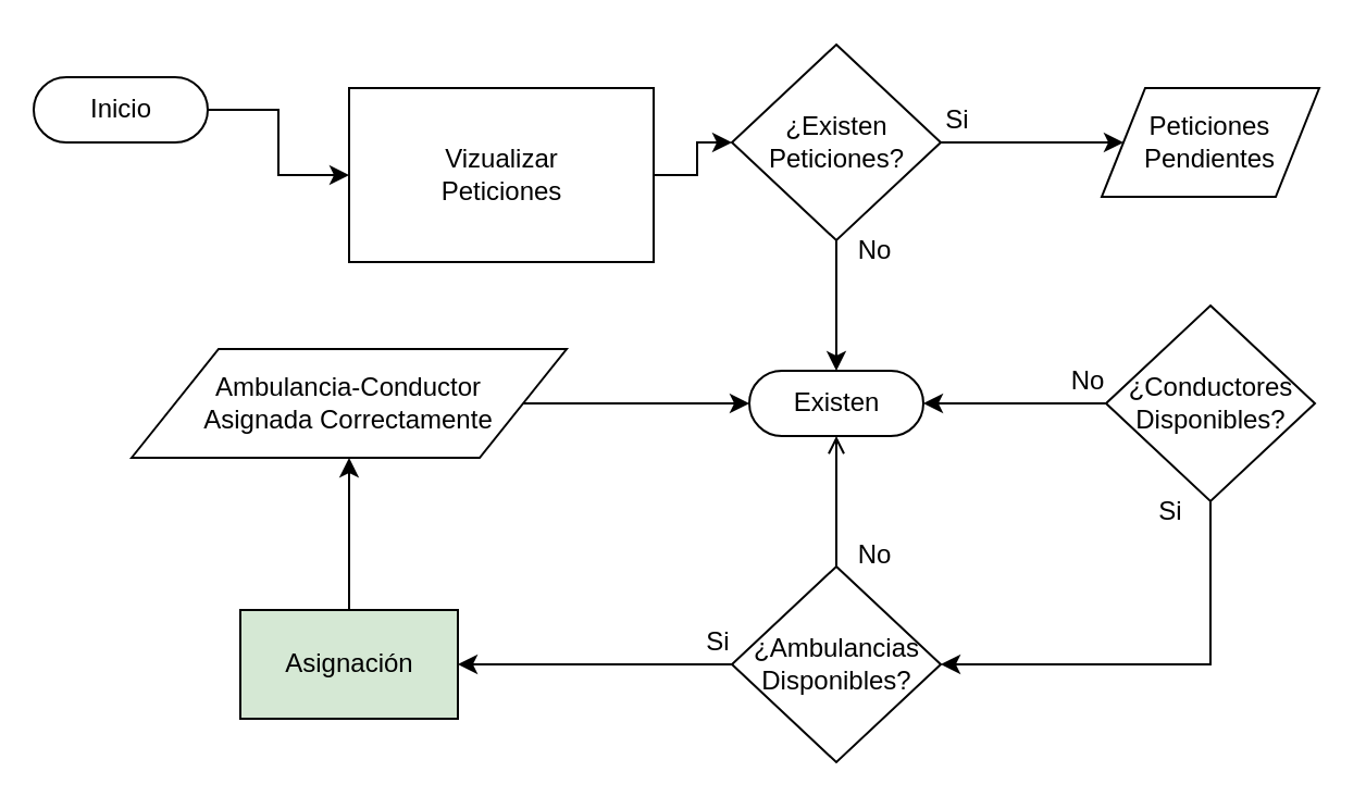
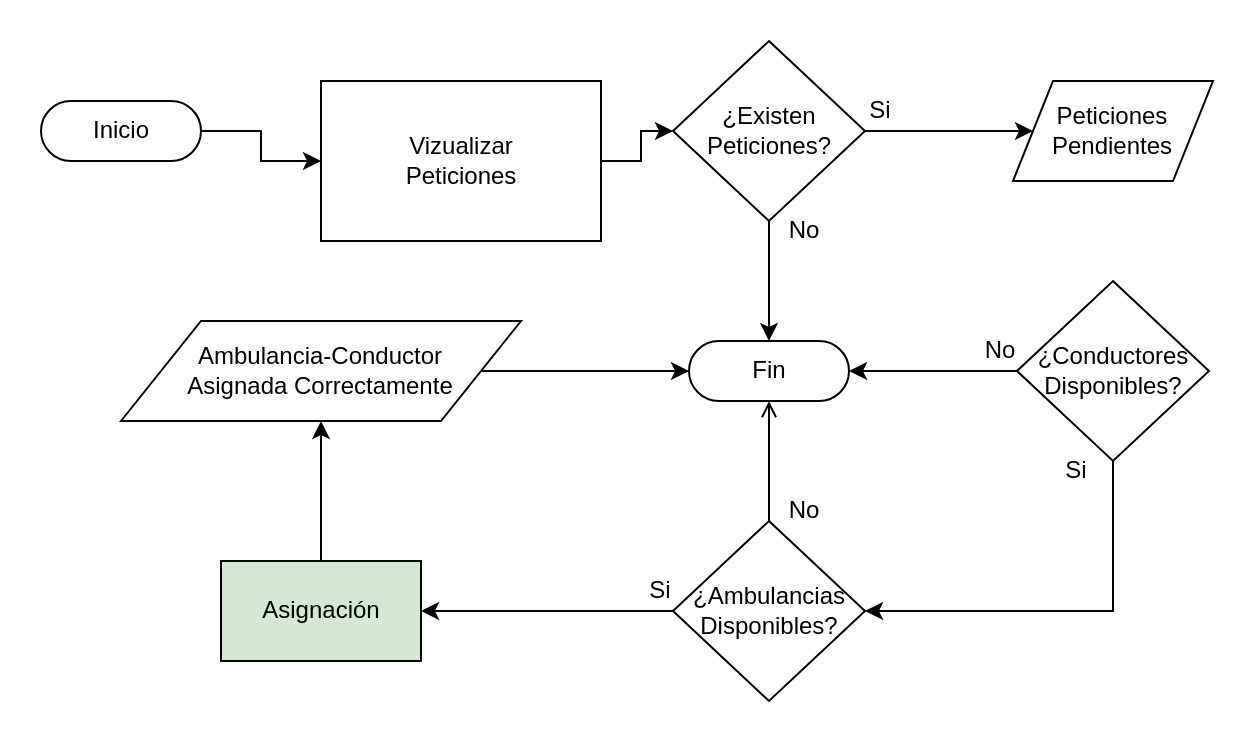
  <mxCell id="0" />
  <mxCell id="1" parent="0" />
  <mxCell id="2" style="edgeStyle=orthogonalEdgeStyle;rounded=0;orthogonalLoop=1;jettySize=auto;html=1;exitX=1;exitY=0.5;exitDx=0;exitDy=0;exitPerimeter=0;entryX=0;entryY=0.5;entryDx=0;entryDy=0;" edge="1" parent="1" source="3" target="12"><mxGeometry relative="1" as="geometry" /></mxCell>
- <mxCell id="3" value="Inicio" style="html=1;dashed=0;whitespace=wrap;shape=mxgraph.dfd.start" vertex="1" parent="1"><mxGeometry x="15" y="35" width="80" height="30" as="geometry" /></mxCell>
+ <mxCell id="3" value="Inicio" style="html=1;dashed=0;whitespace=wrap;shape=mxgraph.dfd.start" vertex="1" parent="1"><mxGeometry x="20" y="50" width="80" height="30" as="geometry" /></mxCell>
  <mxCell id="4" style="edgeStyle=orthogonalEdgeStyle;rounded=0;orthogonalLoop=1;jettySize=auto;html=1;exitX=0;exitY=0.5;exitDx=0;exitDy=0;entryX=1;entryY=0.5;entryDx=0;entryDy=0;entryPerimeter=0;" edge="1" parent="1" source="6" target="7"><mxGeometry relative="1" as="geometry" /></mxCell>
  <mxCell id="5" style="edgeStyle=orthogonalEdgeStyle;rounded=0;orthogonalLoop=1;jettySize=auto;html=1;exitX=0.5;exitY=1;exitDx=0;exitDy=0;entryX=1;entryY=0.5;entryDx=0;entryDy=0;" edge="1" parent="1" source="6" target="10"><mxGeometry relative="1" as="geometry" /></mxCell>
  <mxCell id="6" value="¿Conductores&lt;br&gt;Disponibles?" style="shape=rhombus;html=1;dashed=0;whitespace=wrap;perimeter=rhombusPerimeter;" vertex="1" parent="1"><mxGeometry x="508" y="140" width="96" height="90" as="geometry" /></mxCell>
- <mxCell id="7" value="Existen" style="html=1;dashed=0;whitespace=wrap;shape=mxgraph.dfd.start" vertex="1" parent="1"><mxGeometry x="344" y="170" width="80" height="30" as="geometry" /></mxCell>
+ <mxCell id="7" value="Fin" style="html=1;dashed=0;whitespace=wrap;shape=mxgraph.dfd.start" vertex="1" parent="1"><mxGeometry x="344" y="170" width="80" height="30" as="geometry" /></mxCell>
  <mxCell id="8" style="edgeStyle=orthogonalEdgeStyle;rounded=0;orthogonalLoop=1;jettySize=auto;html=1;exitX=0.5;exitY=0;exitDx=0;exitDy=0;entryX=0.5;entryY=0.5;entryDx=0;entryDy=15;entryPerimeter=0;endArrow=open;" edge="1" parent="1" source="10" target="7"><mxGeometry relative="1" as="geometry" /></mxCell>
  <mxCell id="9" style="edgeStyle=orthogonalEdgeStyle;rounded=0;orthogonalLoop=1;jettySize=auto;html=1;exitX=0;exitY=0.5;exitDx=0;exitDy=0;entryX=1;entryY=0.5;entryDx=0;entryDy=0;" edge="1" parent="1" source="10" target="15"><mxGeometry relative="1" as="geometry" /></mxCell>
  <mxCell id="10" value="¿Ambulancias&lt;br&gt;Disponibles?" style="shape=rhombus;html=1;dashed=0;whitespace=wrap;perimeter=rhombusPerimeter;" vertex="1" parent="1"><mxGeometry x="336" y="260" width="96" height="90" as="geometry" /></mxCell>
  <mxCell id="11" style="edgeStyle=orthogonalEdgeStyle;rounded=0;orthogonalLoop=1;jettySize=auto;html=1;exitX=1;exitY=0.5;exitDx=0;exitDy=0;" edge="1" parent="1" source="12" target="20"><mxGeometry relative="1" as="geometry" /></mxCell>
  <mxCell id="12" value="Vizualizar &lt;br&gt;Peticiones" style="html=1;dashed=0;whitespace=wrap;" vertex="1" parent="1"><mxGeometry x="160" y="40" width="140" height="80" as="geometry" /></mxCell>
  <mxCell id="13" value="Peticiones&lt;br&gt;Pendientes" style="shape=parallelogram;perimeter=parallelogramPerimeter;whiteSpace=wrap;html=1;dashed=0;" vertex="1" parent="1"><mxGeometry x="506" y="40" width="100" height="50" as="geometry" /></mxCell>
  <mxCell id="14" style="edgeStyle=orthogonalEdgeStyle;rounded=0;orthogonalLoop=1;jettySize=auto;html=1;exitX=0.5;exitY=0;exitDx=0;exitDy=0;entryX=0.5;entryY=1;entryDx=0;entryDy=0;" edge="1" parent="1" source="15" target="17"><mxGeometry relative="1" as="geometry" /></mxCell>
  <mxCell id="15" value="Asignación" style="html=1;dashed=0;whitespace=wrap;fillColor=#d5e8d4;" vertex="1" parent="1"><mxGeometry x="110" y="280" width="100" height="50" as="geometry" /></mxCell>
  <mxCell id="16" style="edgeStyle=orthogonalEdgeStyle;rounded=0;orthogonalLoop=1;jettySize=auto;html=1;exitX=1;exitY=0.5;exitDx=0;exitDy=0;entryX=0;entryY=0.5;entryDx=0;entryDy=0;entryPerimeter=0;" edge="1" parent="1" source="17" target="7"><mxGeometry relative="1" as="geometry" /></mxCell>
  <mxCell id="17" value="Ambulancia-Conductor&lt;br&gt;Asignada Correctamente" style="shape=parallelogram;perimeter=parallelogramPerimeter;whiteSpace=wrap;html=1;dashed=0;" vertex="1" parent="1"><mxGeometry x="60" y="160" width="200" height="50" as="geometry" /></mxCell>
  <mxCell id="18" style="edgeStyle=orthogonalEdgeStyle;rounded=0;orthogonalLoop=1;jettySize=auto;html=1;exitX=1;exitY=0.5;exitDx=0;exitDy=0;" edge="1" parent="1" source="20" target="13"><mxGeometry relative="1" as="geometry" /></mxCell>
  <mxCell id="19" style="edgeStyle=orthogonalEdgeStyle;rounded=0;orthogonalLoop=1;jettySize=auto;html=1;exitX=0.5;exitY=1;exitDx=0;exitDy=0;entryX=0.5;entryY=0.5;entryDx=0;entryDy=-15;entryPerimeter=0;" edge="1" parent="1" source="20" target="7"><mxGeometry relative="1" as="geometry" /></mxCell>
  <mxCell id="20" value="¿Existen &lt;br&gt;Peticiones?" style="shape=rhombus;html=1;dashed=0;whitespace=wrap;perimeter=rhombusPerimeter;" vertex="1" parent="1"><mxGeometry x="336" y="20" width="96" height="90" as="geometry" /></mxCell>
  <mxCell id="21" value="Si" style="text;html=1;strokeColor=none;fillColor=none;align=center;verticalAlign=middle;whiteSpace=wrap;rounded=0;" vertex="1" parent="1"><mxGeometry x="410" y="40" width="60" height="30" as="geometry" /></mxCell>
  <mxCell id="22" value="Si" style="text;html=1;strokeColor=none;fillColor=none;align=center;verticalAlign=middle;whiteSpace=wrap;rounded=0;" vertex="1" parent="1"><mxGeometry x="508" y="220" width="60" height="30" as="geometry" /></mxCell>
  <mxCell id="23" value="Si" style="text;html=1;strokeColor=none;fillColor=none;align=center;verticalAlign=middle;whiteSpace=wrap;rounded=0;" vertex="1" parent="1"><mxGeometry x="300" y="280" width="60" height="30" as="geometry" /></mxCell>
  <mxCell id="24" value="No" style="text;html=1;strokeColor=none;fillColor=none;align=center;verticalAlign=middle;whiteSpace=wrap;rounded=0;" vertex="1" parent="1"><mxGeometry x="372" y="100" width="60" height="30" as="geometry" /></mxCell>
  <mxCell id="25" value="No" style="text;html=1;strokeColor=none;fillColor=none;align=center;verticalAlign=middle;whiteSpace=wrap;rounded=0;" vertex="1" parent="1"><mxGeometry x="470" y="160" width="60" height="30" as="geometry" /></mxCell>
  <mxCell id="26" value="No" style="text;html=1;strokeColor=none;fillColor=none;align=center;verticalAlign=middle;whiteSpace=wrap;rounded=0;" vertex="1" parent="1"><mxGeometry x="372" y="240" width="60" height="30" as="geometry" /></mxCell>
